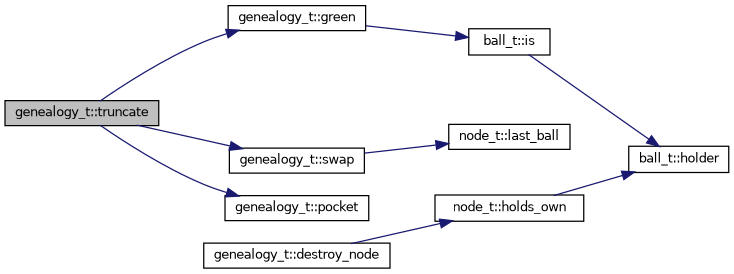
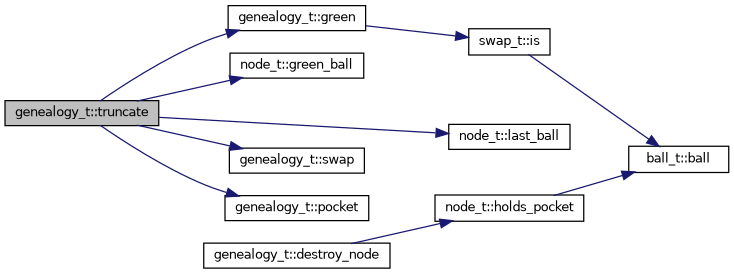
  digraph {
    rankdir=LR
    node [color=black fillcolor=white fontname=Helvetica fontsize=10 shape=record style=filled]
    edge [color=midnightblue fontname=Helvetica fontsize=10 labelfontname=Helvetica labelfontsize=10 style=solid]
    n1 [fillcolor=grey75 fontcolor=black height=0.2 label="genealogy_t::truncate" width=0.4]
    n2 [height=0.2 label="genealogy_t::green" width=0.4]
+   n3 [height=0.2 label="node_t::green_ball" width=0.4]
    n4 [height=0.2 label="node_t::last_ball" width=0.4]
    n5 [height=0.2 label="genealogy_t::swap" width=0.4]
    n6 [height=0.2 label="genealogy_t::pocket" width=0.4]
    n7 [height=0.2 label="genealogy_t::destroy_node" width=0.4]
-   n8 [height=0.2 label="node_t::holds_own" width=0.4]
-   n9 [height=0.2 label="ball_t::is" width=0.4]
-   n10 [height=0.2 label="ball_t::holder" width=0.4]
+   n8 [height=0.2 label="node_t::holds_pocket" width=0.4]
+   n9 [height=0.2 label="swap_t::is" width=0.4]
+   n10 [height=0.2 label="ball_t::ball" width=0.4]
    n1 -> n2
-   n5 -> n4
+   n1 -> n3
+   n1 -> n4
    n1 -> n5
    n1 -> n6
    n2 -> n9
    n7 -> n8
    n8 -> n10
    n9 -> n10
  }
